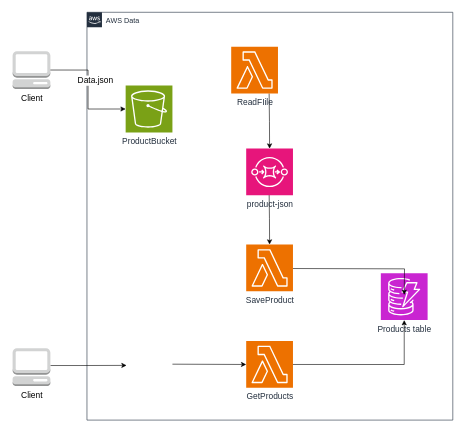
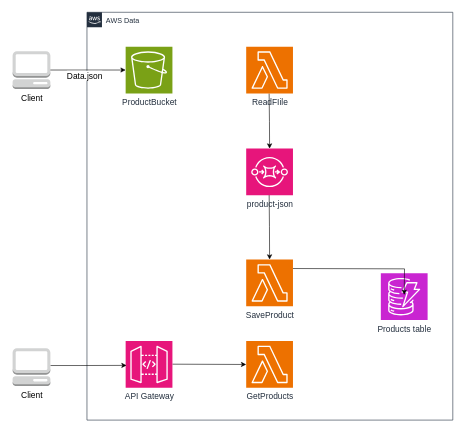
  <mxCell id="0" />
  <mxCell id="1" parent="0" />
  <mxCell id="2" value="AWS Data" style="points=[[0,0],[0.25,0],[0.5,0],[0.75,0],[1,0],[1,0.25],[1,0.5],[1,0.75],[1,1],[0.75,1],[0.5,1],[0.25,1],[0,1],[0,0.75],[0,0.5],[0,0.25]];outlineConnect=0;gradientColor=none;html=1;whiteSpace=wrap;fontSize=12;fontStyle=0;container=1;pointerEvents=0;collapsible=0;recursiveResize=0;shape=mxgraph.aws4.group;grIcon=mxgraph.aws4.group_aws_cloud_alt;strokeColor=#232F3E;fillColor=none;verticalAlign=top;align=left;spacingLeft=30;fontColor=#232F3E;dashed=0;" parent="1" vertex="1"><mxGeometry x="144" y="20" width="610" height="680" as="geometry" /></mxCell>
  <mxCell id="3" style="edgeStyle=orthogonalEdgeStyle;rounded=0;orthogonalLoop=1;jettySize=auto;html=1;startArrow=none;startFill=0;entryX=0;entryY=0.5;entryDx=0;entryDy=0;entryPerimeter=0;" parent="2" edge="1" target="8"><mxGeometry relative="1" as="geometry"><Array as="points" /><mxPoint x="142.5" y="586.75" as="sourcePoint" /><mxPoint x="306" y="586.75" as="targetPoint" /></mxGeometry></mxCell>
  <mxCell id="4" style="edgeStyle=orthogonalEdgeStyle;rounded=0;orthogonalLoop=1;jettySize=auto;html=1;exitX=0.5;exitY=1;exitDx=0;exitDy=0;exitPerimeter=0;entryX=0.5;entryY=0;entryDx=0;entryDy=0;entryPerimeter=0;" parent="2" target="9" edge="1"><mxGeometry relative="1" as="geometry"><mxPoint x="303.75" y="135.25" as="sourcePoint" /><mxPoint x="303.8" y="207.25" as="targetPoint" /></mxGeometry></mxCell>
  <mxCell id="5" style="edgeStyle=orthogonalEdgeStyle;rounded=0;orthogonalLoop=1;jettySize=auto;html=1;exitX=0.5;exitY=1;exitDx=0;exitDy=0;exitPerimeter=0;entryX=0.5;entryY=0;entryDx=0;entryDy=0;entryPerimeter=0;startArrow=none;startFill=0;" parent="2" target="10" edge="1"><mxGeometry relative="1" as="geometry"><mxPoint x="303.75" y="300.25" as="sourcePoint" /><mxPoint x="303.75" y="377.25" as="targetPoint" /></mxGeometry></mxCell>
- <mxCell id="6" value="&lt;font style=&quot;font-size: 14px;&quot;&gt;ProductBucket&lt;/font&gt;" style="sketch=0;points=[[0,0,0],[0.25,0,0],[0.5,0,0],[0.75,0,0],[1,0,0],[0,1,0],[0.25,1,0],[0.5,1,0],[0.75,1,0],[1,1,0],[0,0.25,0],[0,0.5,0],[0,0.75,0],[1,0.25,0],[1,0.5,0],[1,0.75,0]];outlineConnect=0;fontColor=#232F3E;fillColor=#7AA116;strokeColor=#ffffff;dashed=0;verticalLabelPosition=bottom;verticalAlign=top;align=center;html=1;fontSize=12;fontStyle=0;aspect=fixed;shape=mxgraph.aws4.resourceIcon;resIcon=mxgraph.aws4.s3;" parent="2" vertex="1"><mxGeometry x="64.5" y="122.25" width="78" height="78" as="geometry" /></mxCell>
- <mxCell id="7" value="&lt;font style=&quot;font-size: 14px;&quot;&gt;ReadFIile&lt;/font&gt;" style="sketch=0;points=[[0,0,0],[0.25,0,0],[0.5,0,0],[0.75,0,0],[1,0,0],[0,1,0],[0.25,1,0],[0.5,1,0],[0.75,1,0],[1,1,0],[0,0.25,0],[0,0.5,0],[0,0.75,0],[1,0.25,0],[1,0.5,0],[1,0.75,0]];outlineConnect=0;fontColor=#232F3E;fillColor=#ED7100;strokeColor=#ffffff;dashed=0;verticalLabelPosition=bottom;verticalAlign=top;align=center;html=1;fontSize=12;fontStyle=0;aspect=fixed;shape=mxgraph.aws4.resourceIcon;resIcon=mxgraph.aws4.lambda;" parent="2" vertex="1"><mxGeometry x="240.5" y="57.25" width="78" height="78" as="geometry" /></mxCell>
+ <mxCell id="6" value="&lt;font style=&quot;font-size: 14px;&quot;&gt;ProductBucket&lt;/font&gt;" style="sketch=0;points=[[0,0,0],[0.25,0,0],[0.5,0,0],[0.75,0,0],[1,0,0],[0,1,0],[0.25,1,0],[0.5,1,0],[0.75,1,0],[1,1,0],[0,0.25,0],[0,0.5,0],[0,0.75,0],[1,0.25,0],[1,0.5,0],[1,0.75,0]];outlineConnect=0;fontColor=#232F3E;fillColor=#7AA116;strokeColor=#ffffff;dashed=0;verticalLabelPosition=bottom;verticalAlign=top;align=center;html=1;fontSize=12;fontStyle=0;aspect=fixed;shape=mxgraph.aws4.resourceIcon;resIcon=mxgraph.aws4.s3;" parent="2" vertex="1"><mxGeometry x="64.5" y="57.25" width="78" height="78" as="geometry" /></mxCell>
+ <mxCell id="7" value="&lt;font style=&quot;font-size: 14px;&quot;&gt;ReadFIile&lt;/font&gt;" style="sketch=0;points=[[0,0,0],[0.25,0,0],[0.5,0,0],[0.75,0,0],[1,0,0],[0,1,0],[0.25,1,0],[0.5,1,0],[0.75,1,0],[1,1,0],[0,0.25,0],[0,0.5,0],[0,0.75,0],[1,0.25,0],[1,0.5,0],[1,0.75,0]];outlineConnect=0;fontColor=#232F3E;fillColor=#ED7100;strokeColor=#ffffff;dashed=0;verticalLabelPosition=bottom;verticalAlign=top;align=center;html=1;fontSize=12;fontStyle=0;aspect=fixed;shape=mxgraph.aws4.resourceIcon;resIcon=mxgraph.aws4.lambda;" parent="2" vertex="1"><mxGeometry x="265.5" y="57.25" width="78" height="78" as="geometry" /></mxCell>
  <mxCell id="8" value="&lt;font style=&quot;font-size: 14px;&quot;&gt;GetProducts&lt;/font&gt;" style="sketch=0;points=[[0,0,0],[0.25,0,0],[0.5,0,0],[0.75,0,0],[1,0,0],[0,1,0],[0.25,1,0],[0.5,1,0],[0.75,1,0],[1,1,0],[0,0.25,0],[0,0.5,0],[0,0.75,0],[1,0.25,0],[1,0.5,0],[1,0.75,0]];outlineConnect=0;fontColor=#232F3E;fillColor=#ED7100;strokeColor=#ffffff;dashed=0;verticalLabelPosition=bottom;verticalAlign=top;align=center;html=1;fontSize=12;fontStyle=0;aspect=fixed;shape=mxgraph.aws4.resourceIcon;resIcon=mxgraph.aws4.lambda;" parent="2" vertex="1"><mxGeometry x="265.5" y="548.25" width="78" height="78" as="geometry" /></mxCell>
  <mxCell id="9" value="&lt;font style=&quot;font-size: 14px;&quot;&gt;product-json&lt;/font&gt;" style="sketch=0;points=[[0,0,0],[0.25,0,0],[0.5,0,0],[0.75,0,0],[1,0,0],[0,1,0],[0.25,1,0],[0.5,1,0],[0.75,1,0],[1,1,0],[0,0.25,0],[0,0.5,0],[0,0.75,0],[1,0.25,0],[1,0.5,0],[1,0.75,0]];outlineConnect=0;fontColor=#232F3E;fillColor=#E7157B;strokeColor=#ffffff;dashed=0;verticalLabelPosition=bottom;verticalAlign=top;align=center;html=1;fontSize=12;fontStyle=0;aspect=fixed;shape=mxgraph.aws4.resourceIcon;resIcon=mxgraph.aws4.sqs;" parent="2" vertex="1"><mxGeometry x="265.5" y="227.25" width="78" height="78" as="geometry" /></mxCell>
- <mxCell id="10" value="&lt;font style=&quot;font-size: 14px;&quot;&gt;SaveProduct&lt;/font&gt;" style="sketch=0;points=[[0,0,0],[0.25,0,0],[0.5,0,0],[0.75,0,0],[1,0,0],[0,1,0],[0.25,1,0],[0.5,1,0],[0.75,1,0],[1,1,0],[0,0.25,0],[0,0.5,0],[0,0.75,0],[1,0.25,0],[1,0.5,0],[1,0.75,0]];outlineConnect=0;fontColor=#232F3E;fillColor=#ED7100;strokeColor=#ffffff;dashed=0;verticalLabelPosition=bottom;verticalAlign=top;align=center;html=1;fontSize=12;fontStyle=0;aspect=fixed;shape=mxgraph.aws4.resourceIcon;resIcon=mxgraph.aws4.lambda;" parent="2" vertex="1"><mxGeometry x="265.5" y="387.25" width="78" height="78" as="geometry" /></mxCell>
+ <mxCell id="10" value="&lt;font style=&quot;font-size: 14px;&quot;&gt;SaveProduct&lt;/font&gt;" style="sketch=0;points=[[0,0,0],[0.25,0,0],[0.5,0,0],[0.75,0,0],[1,0,0],[0,1,0],[0.25,1,0],[0.5,1,0],[0.75,1,0],[1,1,0],[0,0.25,0],[0,0.5,0],[0,0.75,0],[1,0.25,0],[1,0.5,0],[1,0.75,0]];outlineConnect=0;fontColor=#232F3E;fillColor=#ED7100;strokeColor=#ffffff;dashed=0;verticalLabelPosition=bottom;verticalAlign=top;align=center;html=1;fontSize=12;fontStyle=0;aspect=fixed;shape=mxgraph.aws4.resourceIcon;resIcon=mxgraph.aws4.lambda;" parent="2" vertex="1"><mxGeometry x="265.5" y="412.25" width="78" height="78" as="geometry" /></mxCell>
  <mxCell id="11" value="&lt;div style=&quot;font-size: 14px;&quot;&gt;Products table&lt;/div&gt;" style="sketch=0;points=[[0,0,0],[0.25,0,0],[0.5,0,0],[0.75,0,0],[1,0,0],[0,1,0],[0.25,1,0],[0.5,1,0],[0.75,1,0],[1,1,0],[0,0.25,0],[0,0.5,0],[0,0.75,0],[1,0.25,0],[1,0.5,0],[1,0.75,0]];outlineConnect=0;fontColor=#232F3E;fillColor=#C925D1;strokeColor=#ffffff;dashed=0;verticalLabelPosition=bottom;verticalAlign=top;align=center;html=1;fontSize=12;fontStyle=0;aspect=fixed;shape=mxgraph.aws4.resourceIcon;resIcon=mxgraph.aws4.dynamodb;" parent="2" vertex="1"><mxGeometry x="490" y="435.25" width="78" height="78" as="geometry" /></mxCell>
+ <mxCell id="12" value="&lt;div style=&quot;font-size: 14px;&quot;&gt;&lt;font style=&quot;font-size: 14px;&quot;&gt;API Gateway&lt;/font&gt;&lt;/div&gt;" style="sketch=0;points=[[0,0,0],[0.25,0,0],[0.5,0,0],[0.75,0,0],[1,0,0],[0,1,0],[0.25,1,0],[0.5,1,0],[0.75,1,0],[1,1,0],[0,0.25,0],[0,0.5,0],[0,0.75,0],[1,0.25,0],[1,0.5,0],[1,0.75,0]];outlineConnect=0;fontColor=#232F3E;fillColor=#E7157B;strokeColor=#ffffff;dashed=0;verticalLabelPosition=bottom;verticalAlign=top;align=center;html=1;fontSize=12;fontStyle=0;aspect=fixed;shape=mxgraph.aws4.resourceIcon;resIcon=mxgraph.aws4.api_gateway;" parent="2" vertex="1"><mxGeometry x="64.5" y="548.25" width="78" height="78" as="geometry" /></mxCell>
  <mxCell id="13" style="edgeStyle=orthogonalEdgeStyle;rounded=0;orthogonalLoop=1;jettySize=auto;html=1;startArrow=none;startFill=0;" parent="2" edge="1"><mxGeometry relative="1" as="geometry"><mxPoint x="-61" y="589" as="sourcePoint" /><mxPoint x="66" y="588.75" as="targetPoint" /><Array as="points"><mxPoint x="-10" y="589" /><mxPoint x="-10" y="589" /></Array></mxGeometry></mxCell>
- <mxCell id="14" style="edgeStyle=orthogonalEdgeStyle;rounded=0;orthogonalLoop=1;jettySize=auto;html=1;exitX=0.5;exitY=1;exitDx=0;exitDy=0;exitPerimeter=0;entryX=1;entryY=0.5;entryDx=0;entryDy=0;entryPerimeter=0;startArrow=classic;startFill=1;endArrow=none;endFill=0;" parent="2" source="11" target="8" edge="1"><mxGeometry relative="1" as="geometry" /></mxCell>
  <mxCell id="15" style="edgeStyle=orthogonalEdgeStyle;rounded=0;orthogonalLoop=1;jettySize=auto;html=1;exitX=1;exitY=0.5;exitDx=0;exitDy=0;exitPerimeter=0;entryX=0.5;entryY=0;entryDx=0;entryDy=0;entryPerimeter=0;" parent="2" edge="1"><mxGeometry relative="1" as="geometry"><mxPoint x="343.5" y="427.25" as="sourcePoint" /><mxPoint x="529" y="471.25" as="targetPoint" /></mxGeometry></mxCell>
  <mxCell id="16" value="&lt;div style=&quot;font-size: 13px;&quot;&gt;&lt;font style=&quot;font-size: 14px;&quot;&gt;Client&lt;/font&gt;&lt;/div&gt;" style="outlineConnect=0;dashed=0;verticalLabelPosition=bottom;verticalAlign=top;align=center;html=1;shape=mxgraph.aws3.management_console;fillColor=#D2D3D3;gradientColor=none;" parent="1" vertex="1"><mxGeometry x="20" y="580" width="63" height="63" as="geometry" /></mxCell>
  <mxCell id="17" value="&lt;div style=&quot;font-size: 13px;&quot;&gt;&lt;font style=&quot;font-size: 14px;&quot;&gt;Client&lt;/font&gt;&lt;/div&gt;" style="outlineConnect=0;dashed=0;verticalLabelPosition=bottom;verticalAlign=top;align=center;html=1;shape=mxgraph.aws3.management_console;fillColor=#D2D3D3;gradientColor=none;" parent="1" vertex="1"><mxGeometry x="20" y="84.75" width="63" height="63" as="geometry" /></mxCell>
  <mxCell id="18" style="edgeStyle=orthogonalEdgeStyle;rounded=0;orthogonalLoop=1;jettySize=auto;html=1;exitX=0;exitY=0.5;exitDx=0;exitDy=0;exitPerimeter=0;entryX=1;entryY=0.5;entryDx=0;entryDy=0;entryPerimeter=0;startArrow=classic;startFill=1;endArrow=none;endFill=0;" parent="1" source="6" target="17" edge="1"><mxGeometry relative="1" as="geometry" /></mxCell>
  <mxCell id="19" value="&lt;font style=&quot;font-size: 14px;&quot;&gt;Data.json&lt;/font&gt;" style="edgeLabel;html=1;align=center;verticalAlign=middle;resizable=0;points=[];" parent="18" vertex="1" connectable="0"><mxGeometry x="0.267" y="-1" relative="1" as="geometry"><mxPoint x="11" y="10" as="offset" /></mxGeometry></mxCell>
